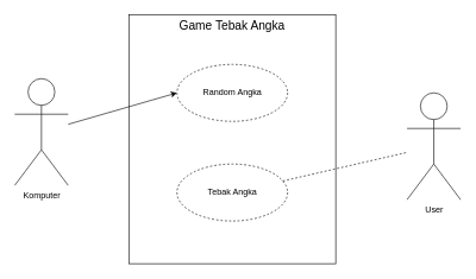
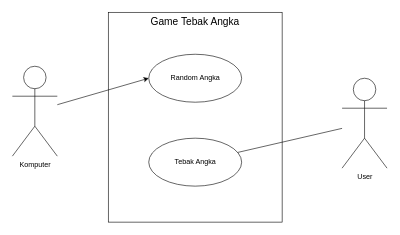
  <mxCell id="0" />
  <mxCell id="1" parent="0" />
  <mxCell id="2" value="Game Tebak Angka" style="rounded=0;whiteSpace=wrap;html=1;verticalAlign=top;fontSize=17;" vertex="1" parent="1"><mxGeometry x="180" y="20" width="290" height="350" as="geometry" /></mxCell>
  <mxCell id="3" value="Komputer" style="shape=umlActor;verticalLabelPosition=bottom;verticalAlign=top;html=1;outlineConnect=0;" vertex="1" parent="1"><mxGeometry x="20" y="110" width="75" height="150" as="geometry" /></mxCell>
  <mxCell id="4" value="User" style="shape=umlActor;verticalLabelPosition=bottom;verticalAlign=top;html=1;outlineConnect=0;" vertex="1" parent="1"><mxGeometry x="570" y="130" width="75" height="150" as="geometry" /></mxCell>
- <mxCell id="5" value="Random Angka" style="ellipse;whiteSpace=wrap;html=1;dashed=1;" vertex="1" parent="1"><mxGeometry x="247.5" y="90" width="155" height="80" as="geometry" /></mxCell>
- <mxCell id="6" value="Tebak Angka" style="ellipse;whiteSpace=wrap;html=1;dashed=1;" vertex="1" parent="1"><mxGeometry x="247.5" y="230" width="155" height="80" as="geometry" /></mxCell>
+ <mxCell id="5" value="Random Angka" style="ellipse;whiteSpace=wrap;html=1;" vertex="1" parent="1"><mxGeometry x="247.5" y="90" width="155" height="80" as="geometry" /></mxCell>
+ <mxCell id="6" value="Tebak Angka" style="ellipse;whiteSpace=wrap;html=1;" vertex="1" parent="1"><mxGeometry x="247.5" y="230" width="155" height="80" as="geometry" /></mxCell>
  <mxCell id="7" value="" style="endArrow=classic;html=1;rounded=0;entryX=0;entryY=0.5;entryDx=0;entryDy=0;" edge="1" parent="1" source="3" target="5"><mxGeometry width="50" height="50" relative="1" as="geometry"><mxPoint x="350" y="240" as="sourcePoint" /><mxPoint x="400" y="190" as="targetPoint" /></mxGeometry></mxCell>
- <mxCell id="8" value="" style="endArrow=none;html=1;rounded=0;dashed=1;" edge="1" parent="1" source="6" target="4"><mxGeometry width="50" height="50" relative="1" as="geometry"><mxPoint x="350" y="240" as="sourcePoint" /><mxPoint x="400" y="190" as="targetPoint" /></mxGeometry></mxCell>
+ <mxCell id="8" value="" style="endArrow=none;html=1;rounded=0;" edge="1" parent="1" source="6" target="4"><mxGeometry width="50" height="50" relative="1" as="geometry"><mxPoint x="350" y="240" as="sourcePoint" /><mxPoint x="400" y="190" as="targetPoint" /></mxGeometry></mxCell>
